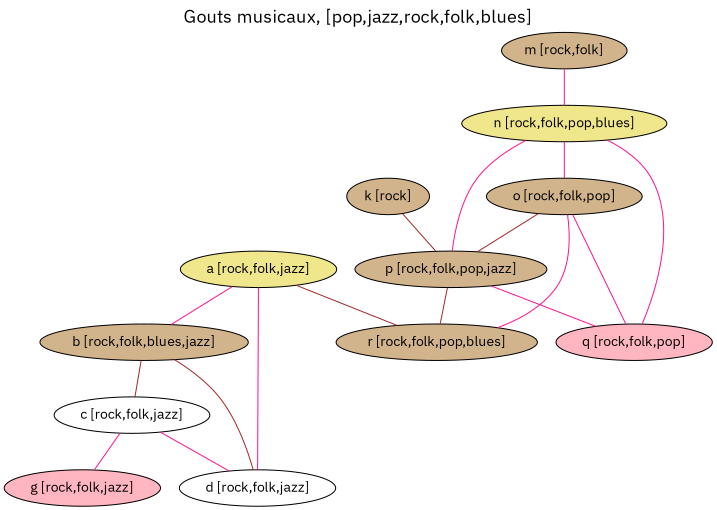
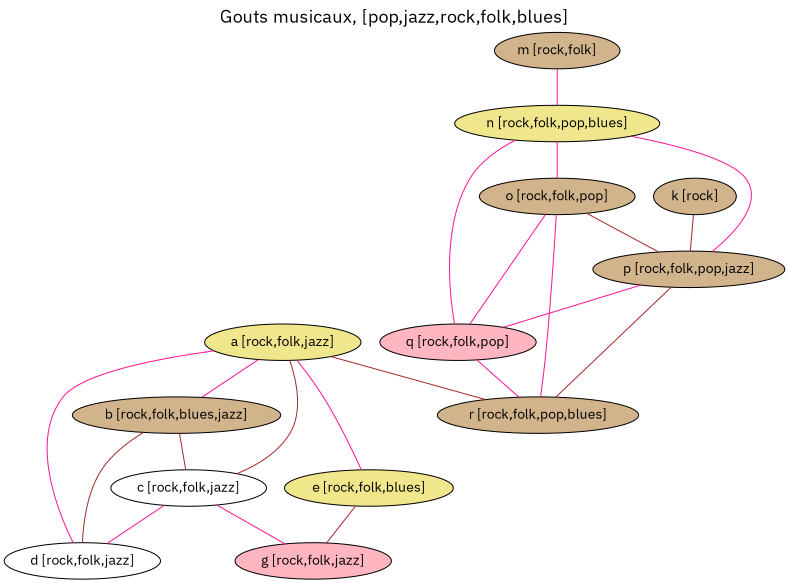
  graph {
    fontname="IBM Plex Sans"
    fontsize=18
    label="Gouts musicaux, [pop,jazz,rock,folk,blues]"
    labelloc=top
    node [fillcolor=tan fontname="IBM Plex Sans" style=filled]
    edge [color=deeppink fontname="IBM Plex Sans"]
+   n1 [fillcolor=khaki label="e [rock,folk,blues]"]
    n2 [fillcolor=lightpink label="g [rock,folk,jazz]"]
    n3 [fillcolor=white label="d [rock,folk,jazz]"]
    n4 [label="b [rock,folk,blues,jazz]"]
    n5 [fillcolor=white label="c [rock,folk,jazz]"]
    n6 [label="m [rock,folk]"]
    n7 [fillcolor=khaki label="n [rock,folk,pop,blues]"]
    n8 [label="p [rock,folk,pop,jazz]"]
    n9 [label="o [rock,folk,pop]"]
    n10 [fillcolor=lightpink label="q [rock,folk,pop]"]
    n11 [label="k [rock]"]
    n12 [label="r [rock,folk,pop,blues]"]
    n13 [fillcolor=khaki label="a [rock,folk,jazz]"]
+   n1 -- n2 [color=brown]
    n4 -- n3 [color=brown]
    n4 -- n5 [color=brown]
    n5 -- n2
    n5 -- n3
    n6 -- n7
    n7 -- n8
    n7 -- n9
    n7 -- n10
    n8 -- n10
    n8 -- n12 [color=brown]
    n9 -- n8 [color=brown]
    n9 -- n10
    n9 -- n12
+   n10 -- n12
    n11 -- n8 [color=brown]
+   n13 -- n1
    n13 -- n3
    n13 -- n4
+   n13 -- n5 [color=brown]
    n13 -- n12 [color=brown]
  }
